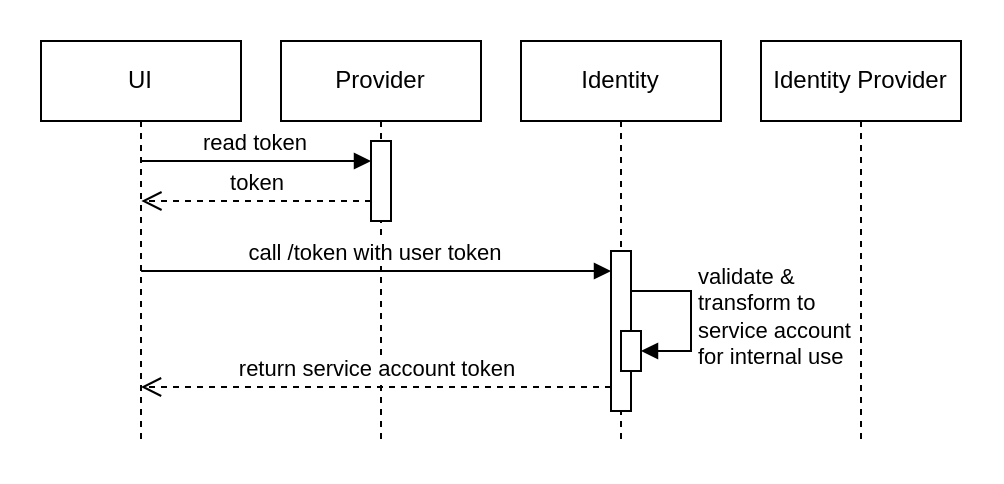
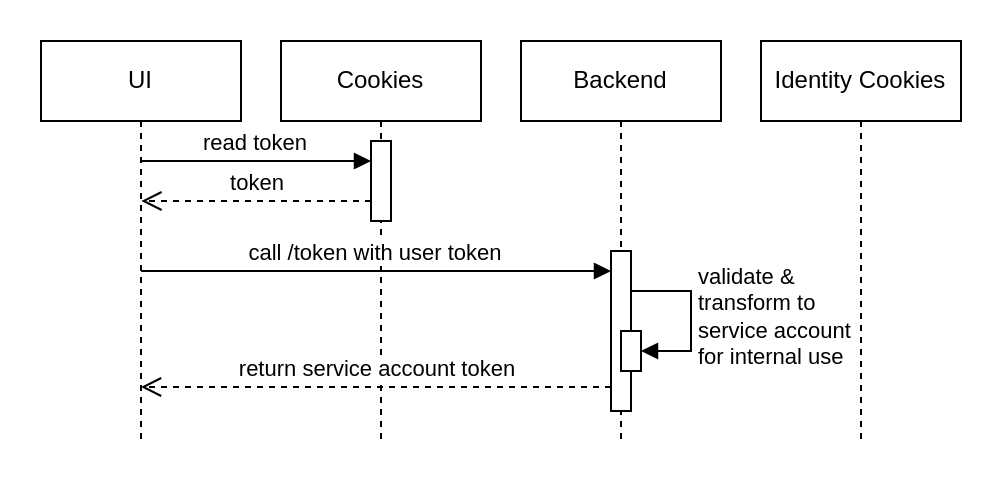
  <mxCell id="0" />
  <mxCell id="1" parent="0" />
  <mxCell id="2" value="UI" style="shape=umlLifeline;perimeter=lifelinePerimeter;whiteSpace=wrap;html=1;container=0;dropTarget=0;collapsible=0;recursiveResize=0;outlineConnect=0;portConstraint=eastwest;newEdgeStyle={&quot;edgeStyle&quot;:&quot;elbowEdgeStyle&quot;,&quot;elbow&quot;:&quot;vertical&quot;,&quot;curved&quot;:0,&quot;rounded&quot;:0};" vertex="1" parent="1"><mxGeometry x="20" y="20" width="100" height="200" as="geometry" /></mxCell>
- <mxCell id="3" value="Identity" style="shape=umlLifeline;perimeter=lifelinePerimeter;whiteSpace=wrap;html=1;container=0;dropTarget=0;collapsible=0;recursiveResize=0;outlineConnect=0;portConstraint=eastwest;newEdgeStyle={&quot;edgeStyle&quot;:&quot;elbowEdgeStyle&quot;,&quot;elbow&quot;:&quot;vertical&quot;,&quot;curved&quot;:0,&quot;rounded&quot;:0};" vertex="1" parent="1"><mxGeometry x="260" y="20" width="100" height="200" as="geometry" /></mxCell>
+ <mxCell id="3" value="Backend" style="shape=umlLifeline;perimeter=lifelinePerimeter;whiteSpace=wrap;html=1;container=0;dropTarget=0;collapsible=0;recursiveResize=0;outlineConnect=0;portConstraint=eastwest;newEdgeStyle={&quot;edgeStyle&quot;:&quot;elbowEdgeStyle&quot;,&quot;elbow&quot;:&quot;vertical&quot;,&quot;curved&quot;:0,&quot;rounded&quot;:0};" vertex="1" parent="1"><mxGeometry x="260" y="20" width="100" height="200" as="geometry" /></mxCell>
  <mxCell id="4" value="" style="html=1;points=[];perimeter=orthogonalPerimeter;outlineConnect=0;targetShapes=umlLifeline;portConstraint=eastwest;newEdgeStyle={&quot;edgeStyle&quot;:&quot;elbowEdgeStyle&quot;,&quot;elbow&quot;:&quot;vertical&quot;,&quot;curved&quot;:0,&quot;rounded&quot;:0};" vertex="1" parent="3"><mxGeometry x="45" y="105" width="10" height="80" as="geometry" /></mxCell>
  <mxCell id="5" value="" style="html=1;points=[];perimeter=orthogonalPerimeter;outlineConnect=0;targetShapes=umlLifeline;portConstraint=eastwest;newEdgeStyle={&quot;edgeStyle&quot;:&quot;elbowEdgeStyle&quot;,&quot;elbow&quot;:&quot;vertical&quot;,&quot;curved&quot;:0,&quot;rounded&quot;:0};" vertex="1" parent="3"><mxGeometry x="50" y="145" width="10" height="20" as="geometry" /></mxCell>
  <mxCell id="6" value="validate &amp;amp;&lt;br&gt;transform to &lt;br&gt;service account &lt;br&gt;for internal use" style="html=1;align=left;spacingLeft=2;endArrow=block;rounded=0;edgeStyle=orthogonalEdgeStyle;curved=0;rounded=0;" edge="1" parent="3" target="5"><mxGeometry relative="1" as="geometry"><mxPoint x="55" y="125" as="sourcePoint" /><Array as="points"><mxPoint x="85" y="125" /><mxPoint x="85" y="155" /></Array></mxGeometry></mxCell>
- <mxCell id="7" value="Provider" style="shape=umlLifeline;perimeter=lifelinePerimeter;whiteSpace=wrap;html=1;container=0;dropTarget=0;collapsible=0;recursiveResize=0;outlineConnect=0;portConstraint=eastwest;newEdgeStyle={&quot;edgeStyle&quot;:&quot;elbowEdgeStyle&quot;,&quot;elbow&quot;:&quot;vertical&quot;,&quot;curved&quot;:0,&quot;rounded&quot;:0};" vertex="1" parent="1"><mxGeometry x="140" y="20" width="100" height="200" as="geometry" /></mxCell>
+ <mxCell id="7" value="Cookies" style="shape=umlLifeline;perimeter=lifelinePerimeter;whiteSpace=wrap;html=1;container=0;dropTarget=0;collapsible=0;recursiveResize=0;outlineConnect=0;portConstraint=eastwest;newEdgeStyle={&quot;edgeStyle&quot;:&quot;elbowEdgeStyle&quot;,&quot;elbow&quot;:&quot;vertical&quot;,&quot;curved&quot;:0,&quot;rounded&quot;:0};" vertex="1" parent="1"><mxGeometry x="140" y="20" width="100" height="200" as="geometry" /></mxCell>
  <mxCell id="8" value="" style="html=1;points=[];perimeter=orthogonalPerimeter;outlineConnect=0;targetShapes=umlLifeline;portConstraint=eastwest;newEdgeStyle={&quot;edgeStyle&quot;:&quot;elbowEdgeStyle&quot;,&quot;elbow&quot;:&quot;vertical&quot;,&quot;curved&quot;:0,&quot;rounded&quot;:0};" vertex="1" parent="7"><mxGeometry x="45" y="50" width="10" height="40" as="geometry" /></mxCell>
- <mxCell id="9" value="Identity Provider" style="shape=umlLifeline;perimeter=lifelinePerimeter;whiteSpace=wrap;html=1;container=0;dropTarget=0;collapsible=0;recursiveResize=0;outlineConnect=0;portConstraint=eastwest;newEdgeStyle={&quot;edgeStyle&quot;:&quot;elbowEdgeStyle&quot;,&quot;elbow&quot;:&quot;vertical&quot;,&quot;curved&quot;:0,&quot;rounded&quot;:0};" vertex="1" parent="1"><mxGeometry x="380" y="20" width="100" height="200" as="geometry" /></mxCell>
+ <mxCell id="9" value="Identity Cookies" style="shape=umlLifeline;perimeter=lifelinePerimeter;whiteSpace=wrap;html=1;container=0;dropTarget=0;collapsible=0;recursiveResize=0;outlineConnect=0;portConstraint=eastwest;newEdgeStyle={&quot;edgeStyle&quot;:&quot;elbowEdgeStyle&quot;,&quot;elbow&quot;:&quot;vertical&quot;,&quot;curved&quot;:0,&quot;rounded&quot;:0};" vertex="1" parent="1"><mxGeometry x="380" y="20" width="100" height="200" as="geometry" /></mxCell>
  <mxCell id="10" value="call /token with user token" style="html=1;verticalAlign=bottom;endArrow=block;edgeStyle=elbowEdgeStyle;elbow=vertical;curved=0;rounded=0;" edge="1" parent="1" target="4"><mxGeometry relative="1" as="geometry"><mxPoint x="70.074" y="135" as="sourcePoint" /><Array as="points"><mxPoint x="200" y="135" /></Array></mxGeometry></mxCell>
  <mxCell id="11" value="return service account token" style="html=1;verticalAlign=bottom;endArrow=open;dashed=1;endSize=8;edgeStyle=elbowEdgeStyle;elbow=vertical;curved=0;rounded=0;entryX=0.501;entryY=0.8;entryDx=0;entryDy=0;entryPerimeter=0;" edge="1" parent="1"><mxGeometry x="-0.002" relative="1" as="geometry"><mxPoint x="70.1" y="193" as="targetPoint" /><Array as="points"><mxPoint x="70" y="193" /></Array><mxPoint x="305" y="193" as="sourcePoint" /><mxPoint as="offset" /></mxGeometry></mxCell>
  <mxCell id="12" value="read token" style="html=1;verticalAlign=bottom;endArrow=block;edgeStyle=elbowEdgeStyle;elbow=vertical;curved=0;rounded=0;" edge="1" parent="1" target="8"><mxGeometry relative="1" as="geometry"><mxPoint x="70.197" y="80" as="sourcePoint" /><Array as="points"><mxPoint x="130" y="80" /><mxPoint x="150" y="70" /></Array></mxGeometry></mxCell>
  <mxCell id="13" value="token" style="html=1;verticalAlign=bottom;endArrow=open;dashed=1;endSize=8;edgeStyle=elbowEdgeStyle;elbow=vertical;curved=0;rounded=0;" edge="1" parent="1" source="8"><mxGeometry relative="1" as="geometry"><mxPoint x="70.197" y="100" as="targetPoint" /><Array as="points"><mxPoint x="153" y="100" /></Array></mxGeometry></mxCell>
